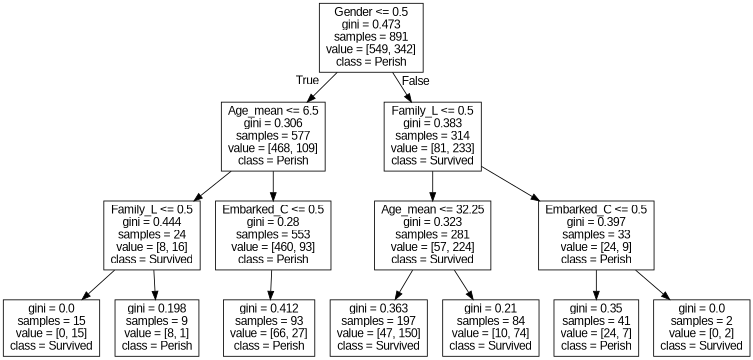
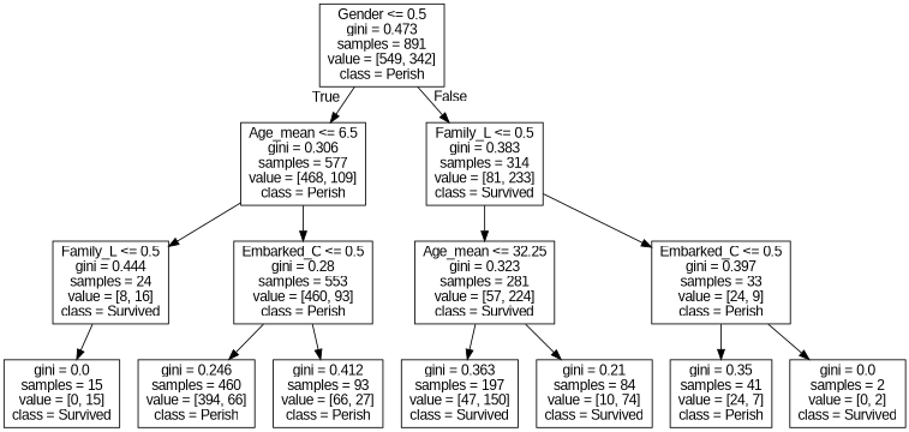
  digraph {
    fontname="Liberation Sans"
    node [fontname="Liberation Sans" shape=box]
    edge [fontname="Liberation Sans"]
    n1 [label="Gender <= 0.5\ngini = 0.473\nsamples = 891\nvalue = [549, 342]\nclass = Perish"]
    n2 [label="Age_mean <= 6.5\ngini = 0.306\nsamples = 577\nvalue = [468, 109]\nclass = Perish"]
    n3 [label="Family_L <= 0.5\ngini = 0.383\nsamples = 314\nvalue = [81, 233]\nclass = Survived"]
    n4 [label="Family_L <= 0.5\ngini = 0.444\nsamples = 24\nvalue = [8, 16]\nclass = Survived"]
    n5 [label="Embarked_C <= 0.5\ngini = 0.28\nsamples = 553\nvalue = [460, 93]\nclass = Perish"]
    n6 [label="Age_mean <= 32.25\ngini = 0.323\nsamples = 281\nvalue = [57, 224]\nclass = Survived"]
    n7 [label="Embarked_C <= 0.5\ngini = 0.397\nsamples = 33\nvalue = [24, 9]\nclass = Perish"]
    n8 [label="gini = 0.0\nsamples = 15\nvalue = [0, 15]\nclass = Survived"]
-   n9 [label="gini = 0.198\nsamples = 9\nvalue = [8, 1]\nclass = Perish"]
+   n10 [label="gini = 0.246\nsamples = 460\nvalue = [394, 66]\nclass = Perish"]
    n11 [label="gini = 0.412\nsamples = 93\nvalue = [66, 27]\nclass = Perish"]
    n12 [label="gini = 0.363\nsamples = 197\nvalue = [47, 150]\nclass = Survived"]
    n13 [label="gini = 0.21\nsamples = 84\nvalue = [10, 74]\nclass = Survived"]
    n14 [label="gini = 0.35\nsamples = 41\nvalue = [24, 7]\nclass = Perish"]
    n15 [label="gini = 0.0\nsamples = 2\nvalue = [0, 2]\nclass = Survived"]
    n1 -> n2 [headlabel=True labelangle=45 labeldistance=2.5]
    n1 -> n3 [headlabel=False labelangle=-45 labeldistance=2.5]
    n2 -> n4
    n2 -> n5
    n3 -> n6
    n3 -> n7
    n4 -> n8
-   n4 -> n9
+   n5 -> n10
    n5 -> n11
    n6 -> n12
    n6 -> n13
    n7 -> n14
    n7 -> n15
  }
